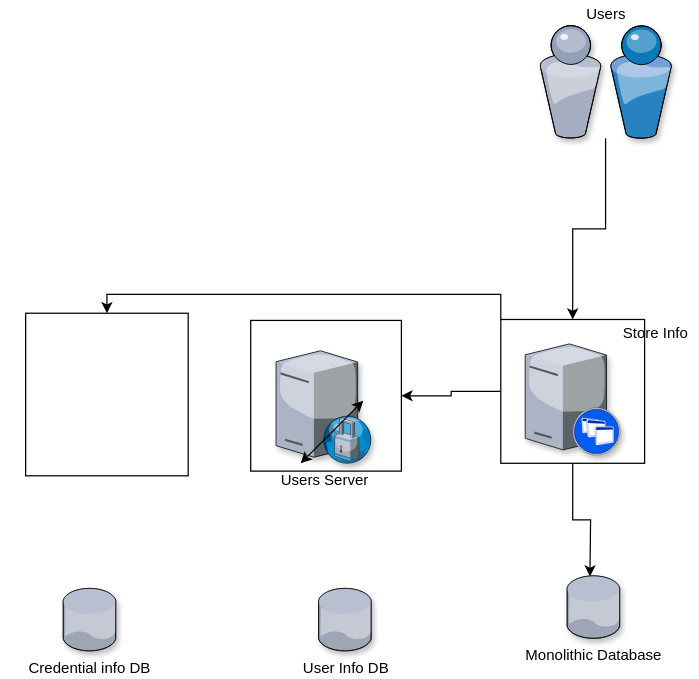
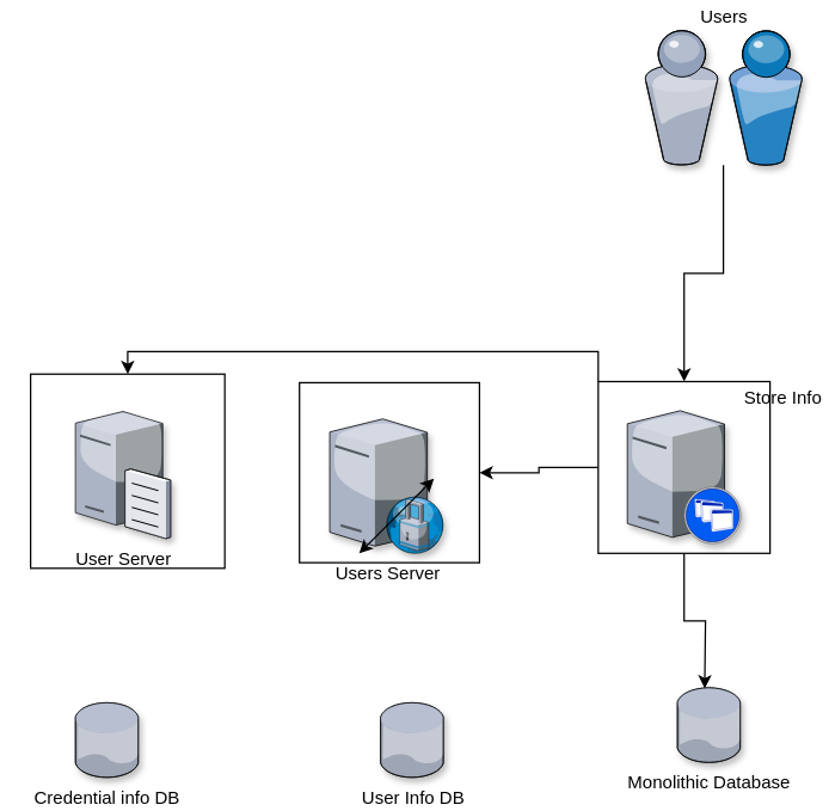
  <mxCell id="0" />
  <mxCell id="1" parent="0" />
  <mxCell id="2" style="edgeStyle=orthogonalEdgeStyle;rounded=0;orthogonalLoop=1;jettySize=auto;html=1;exitX=0;exitY=0.5;exitDx=0;exitDy=0;entryX=1;entryY=0.5;entryDx=0;entryDy=0;" edge="1" parent="1" source="5" target="7"><mxGeometry relative="1" as="geometry" /></mxCell>
  <mxCell id="3" style="edgeStyle=orthogonalEdgeStyle;rounded=0;orthogonalLoop=1;jettySize=auto;html=1;exitX=0;exitY=0;exitDx=0;exitDy=0;entryX=0.5;entryY=0;entryDx=0;entryDy=0;" edge="1" parent="1" source="5" target="6"><mxGeometry relative="1" as="geometry" /></mxCell>
  <mxCell id="4" style="edgeStyle=orthogonalEdgeStyle;rounded=0;orthogonalLoop=1;jettySize=auto;html=1;exitX=0.5;exitY=1;exitDx=0;exitDy=0;" edge="1" parent="1" source="5"><mxGeometry relative="1" as="geometry"><mxPoint x="471.262" y="460.456" as="targetPoint" /></mxGeometry></mxCell>
  <mxCell id="5" value="" style="whiteSpace=wrap;html=1;aspect=fixed;" vertex="1" parent="1"><mxGeometry x="400" y="255" width="115" height="115" as="geometry" /></mxCell>
  <mxCell id="6" value="" style="whiteSpace=wrap;html=1;aspect=fixed;" vertex="1" parent="1"><mxGeometry x="20" y="250" width="130" height="130" as="geometry" /></mxCell>
  <mxCell id="7" value="" style="whiteSpace=wrap;html=1;aspect=fixed;" vertex="1" parent="1"><mxGeometry x="200" y="255.75" width="120.5" height="120.5" as="geometry" /></mxCell>
  <mxCell id="8" style="edgeStyle=orthogonalEdgeStyle;rounded=0;orthogonalLoop=1;jettySize=auto;html=1;entryX=0.5;entryY=0;entryDx=0;entryDy=0;" edge="1" parent="1" source="9" target="5"><mxGeometry relative="1" as="geometry" /></mxCell>
  <mxCell id="9" value="Users" style="verticalLabelPosition=top;aspect=fixed;html=1;verticalAlign=bottom;strokeColor=none;align=center;outlineConnect=0;shape=mxgraph.citrix.users;shadow=1;labelPosition=center;" parent="1" vertex="1"><mxGeometry x="431" y="20" width="105.55" height="90" as="geometry" /></mxCell>
  <mxCell id="10" value="Monolithic Database" style="verticalLabelPosition=bottom;aspect=fixed;html=1;verticalAlign=top;strokeColor=none;align=center;outlineConnect=0;shape=mxgraph.citrix.database;shadow=1;" parent="1" vertex="1"><mxGeometry x="453" y="460" width="42.5" height="50" as="geometry" /></mxCell>
  <mxCell id="11" value="Users Server" style="verticalLabelPosition=bottom;aspect=fixed;html=1;verticalAlign=top;strokeColor=none;align=center;outlineConnect=0;shape=mxgraph.citrix.proxy_server;fillColor=#ffffff;shadow=1;" parent="1" vertex="1"><mxGeometry x="220.25" y="280" width="76.5" height="90" as="geometry" /></mxCell>
+ <mxCell id="12" value="User Server" style="verticalLabelPosition=bottom;aspect=fixed;html=1;verticalAlign=top;strokeColor=none;align=center;outlineConnect=0;shape=mxgraph.citrix.file_server;fillColor=#ffffff;shadow=1;" parent="1" vertex="1"><mxGeometry x="50" y="273" width="63.68" height="87" as="geometry" /></mxCell>
  <mxCell id="13" value="Store Info" style="verticalLabelPosition=top;aspect=fixed;html=1;verticalAlign=bottom;strokeColor=none;align=left;outlineConnect=0;shape=mxgraph.citrix.xenapp_server;fillColor=#ffffff;shadow=1;labelPosition=right;" parent="1" vertex="1"><mxGeometry x="419.5" y="274.5" width="76" height="89" as="geometry" /></mxCell>
  <mxCell id="14" value="User Info DB" style="verticalLabelPosition=bottom;aspect=fixed;html=1;verticalAlign=top;strokeColor=none;align=center;outlineConnect=0;shape=mxgraph.citrix.database;shadow=1;" vertex="1" parent="1"><mxGeometry x="254.25" y="470" width="42.5" height="50" as="geometry" /></mxCell>
  <mxCell id="15" value="Credential info DB" style="verticalLabelPosition=bottom;aspect=fixed;html=1;verticalAlign=top;strokeColor=none;align=center;outlineConnect=0;shape=mxgraph.citrix.database;shadow=1;" vertex="1" parent="1"><mxGeometry x="50" y="470" width="42.5" height="50" as="geometry" /></mxCell>
  <mxCell id="16" value="" style="endArrow=classic;startArrow=classic;html=1;" edge="1" parent="1"><mxGeometry width="50" height="50" relative="1" as="geometry"><mxPoint x="240" y="370" as="sourcePoint" /><mxPoint x="290" y="320" as="targetPoint" /></mxGeometry></mxCell>
